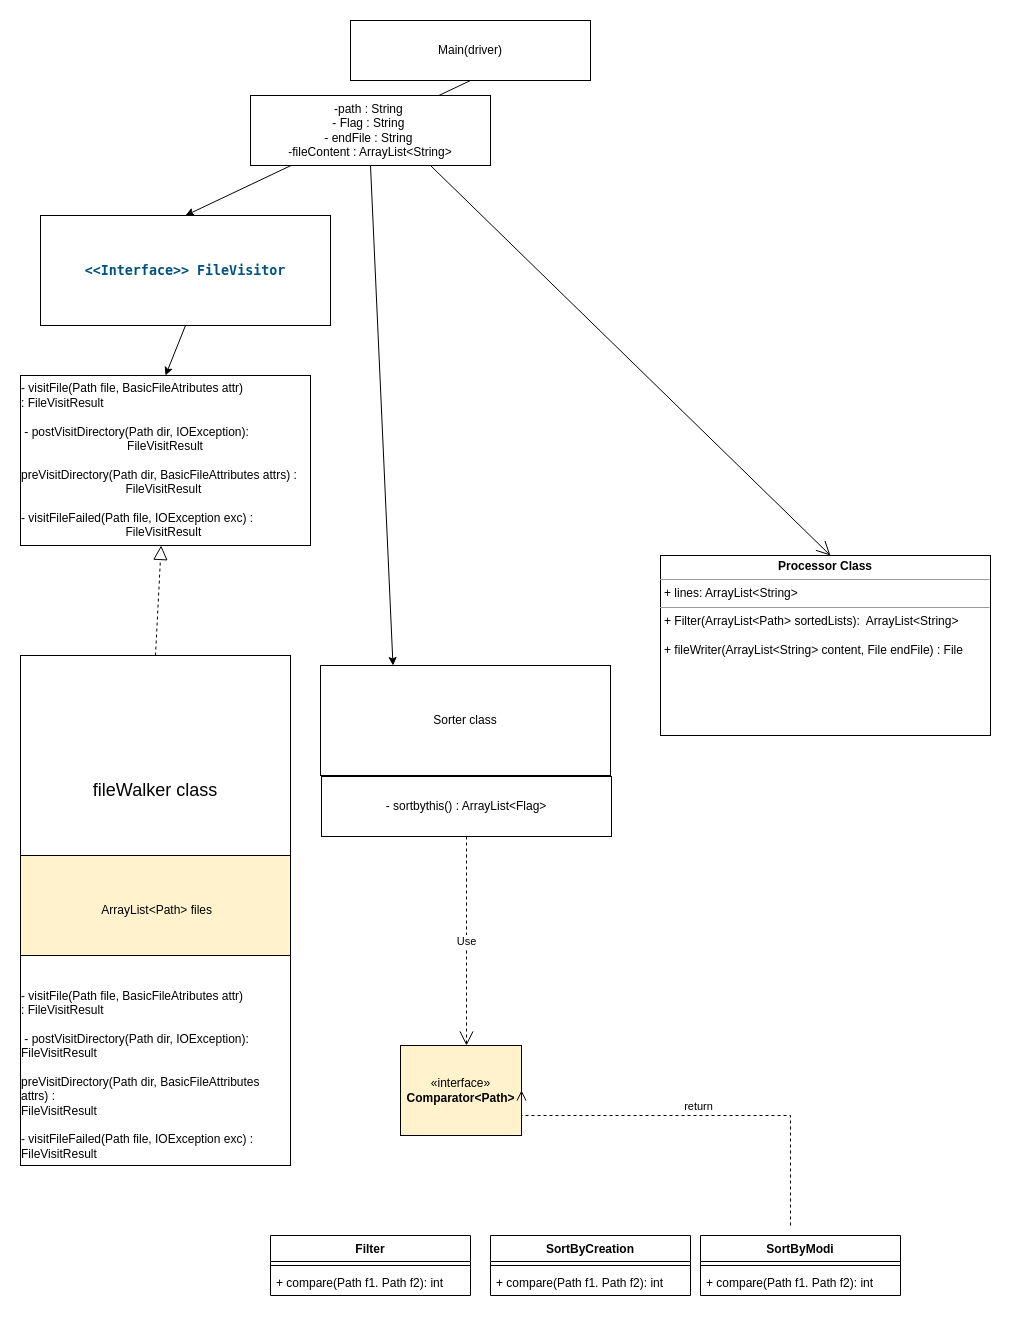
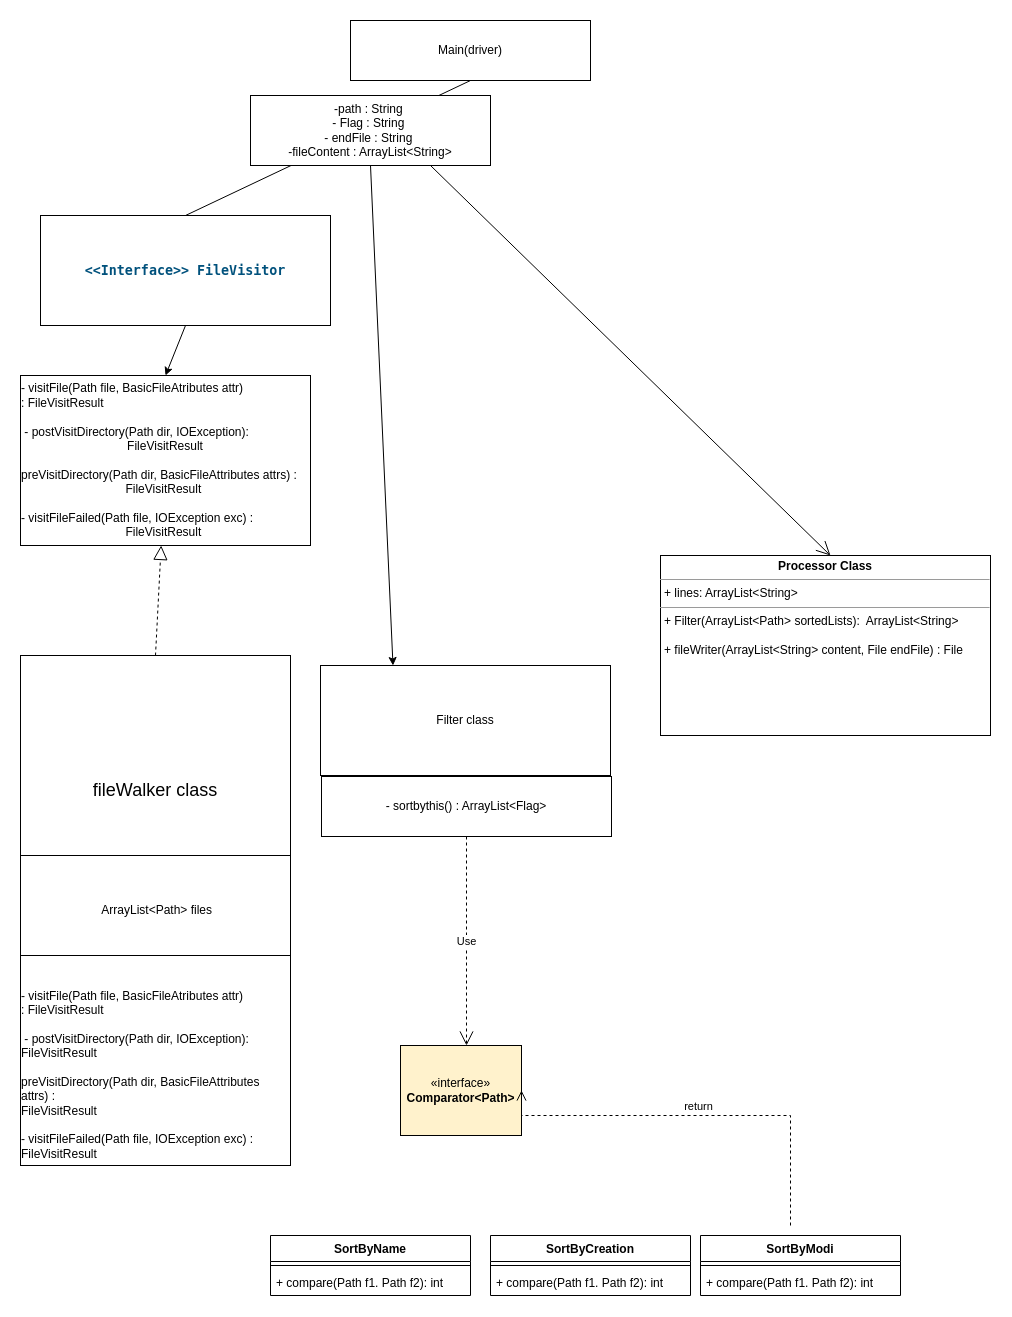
  <mxCell id="0" />
  <mxCell id="1" parent="0" />
  <mxCell id="2" value="&lt;font style=&quot;font-size: 18px;&quot;&gt;fileWalker class&lt;/font&gt;" style="whiteSpace=wrap;html=1;aspect=fixed;" vertex="1" parent="1"><mxGeometry x="20" y="655" width="270" height="270" as="geometry" /></mxCell>
  <mxCell id="3" value="&lt;span style=&quot;font-size: 10pt; font-family: &amp;quot;Fira Mono&amp;quot;, monospace; color: rgb(0, 81, 124); background-color: transparent; font-weight: 700; font-variant-numeric: normal; font-variant-east-asian: normal; font-variant-alternates: normal; vertical-align: baseline;&quot;&gt;&amp;lt;&amp;lt;Interface&amp;gt;&amp;gt; FileVisitor&lt;/span&gt;&lt;span id=&quot;docs-internal-guid-1f1fa93a-7fff-f0c0-f0a0-06245eabd08e&quot;&gt;&lt;/span&gt;" style="rounded=0;whiteSpace=wrap;html=1;" vertex="1" parent="1"><mxGeometry x="40" y="215" width="290" height="110" as="geometry" /></mxCell>
  <mxCell id="4" value="" style="endArrow=classic;html=1;rounded=0;exitX=0.5;exitY=1;exitDx=0;exitDy=0;entryX=0.5;entryY=0;entryDx=0;entryDy=0;" edge="1" parent="1" source="3" target="5"><mxGeometry width="50" height="50" relative="1" as="geometry"><mxPoint x="140" y="375" as="sourcePoint" /><mxPoint x="140" y="475" as="targetPoint" /></mxGeometry></mxCell>
  <mxCell id="5" value="&lt;div style=&quot;text-align: left;&quot;&gt;&lt;span style=&quot;background-color: initial;&quot;&gt;&lt;br&gt;&lt;/span&gt;&lt;/div&gt;&lt;div style=&quot;text-align: left;&quot;&gt;&lt;span style=&quot;background-color: initial;&quot;&gt;&lt;br&gt;&lt;/span&gt;&lt;/div&gt;&lt;div style=&quot;border-color: var(--border-color); text-align: left;&quot;&gt;- visitFile(Path file, BasicFileAtributes attr) :&amp;nbsp;&lt;span style=&quot;background-color: initial;&quot;&gt;FileVisitResult&lt;/span&gt;&lt;/div&gt;&lt;div style=&quot;border-color: var(--border-color); text-align: left;&quot;&gt;&lt;span style=&quot;background-color: initial;&quot;&gt;&lt;br&gt;&lt;/span&gt;&lt;/div&gt;&lt;div style=&quot;text-align: left;&quot;&gt;&lt;span style=&quot;background-color: initial;&quot;&gt;&amp;nbsp;- postVisitDirectory(Path dir, IOException):&amp;nbsp;&lt;/span&gt;&lt;/div&gt;FileVisitResult&lt;div style=&quot;text-align: left;&quot;&gt;&lt;span style=&quot;background-color: initial;&quot;&gt;&lt;br&gt;&lt;/span&gt;&lt;/div&gt;&lt;div style=&quot;text-align: left;&quot;&gt;&lt;span style=&quot;background-color: initial;&quot;&gt;preVisitDirectory(Path dir, BasicFileAttributes attrs) :&amp;nbsp;&lt;/span&gt;&lt;/div&gt;FileVisitResult&amp;nbsp;&lt;div style=&quot;text-align: left;&quot;&gt;&lt;span style=&quot;background-color: initial;&quot;&gt;&lt;br&gt;&lt;/span&gt;&lt;/div&gt;&lt;div style=&quot;text-align: left;&quot;&gt;&lt;span style=&quot;background-color: initial;&quot;&gt;- visitFileFailed(Path file, IOException exc) :&amp;nbsp;&lt;/span&gt;&lt;/div&gt;FileVisitResult&amp;nbsp;&lt;div style=&quot;text-align: left;&quot;&gt;&lt;span style=&quot;background-color: initial;&quot;&gt;&lt;br&gt;&lt;/span&gt;&lt;/div&gt;&lt;div style=&quot;text-align: left;&quot;&gt;&lt;span style=&quot;background-color: initial;&quot;&gt;&lt;br&gt;&lt;/span&gt;&lt;/div&gt;" style="rounded=0;whiteSpace=wrap;html=1;" vertex="1" parent="1"><mxGeometry x="20" y="375" width="290" height="170" as="geometry" /></mxCell>
  <mxCell id="6" value="Main(driver)" style="rounded=0;whiteSpace=wrap;html=1;" vertex="1" parent="1"><mxGeometry x="350" y="20" width="240" height="60" as="geometry" /></mxCell>
- <mxCell id="7" value="" style="endArrow=classic;html=1;rounded=0;exitX=0.5;exitY=1;exitDx=0;exitDy=0;entryX=0.5;entryY=0;entryDx=0;entryDy=0;" edge="1" parent="1" source="6" target="3"><mxGeometry width="50" height="50" relative="1" as="geometry"><mxPoint x="500" y="515" as="sourcePoint" /><mxPoint x="550" y="465" as="targetPoint" /></mxGeometry></mxCell>
- <mxCell id="8" value="&amp;nbsp;ArrayList&amp;lt;Path&amp;gt; files" style="rounded=0;whiteSpace=wrap;html=1;fillColor=#fff2cc;" vertex="1" parent="1"><mxGeometry x="20" y="855" width="270" height="110" as="geometry" /></mxCell>
+ <mxCell id="7" value="" style="endArrow=none;html=1;rounded=0;exitX=0.5;exitY=1;exitDx=0;exitDy=0;entryX=0.5;entryY=0;entryDx=0;entryDy=0;" edge="1" parent="1" source="6" target="3"><mxGeometry width="50" height="50" relative="1" as="geometry"><mxPoint x="500" y="515" as="sourcePoint" /><mxPoint x="550" y="465" as="targetPoint" /></mxGeometry></mxCell>
+ <mxCell id="8" value="&amp;nbsp;ArrayList&amp;lt;Path&amp;gt; files" style="rounded=0;whiteSpace=wrap;html=1;" vertex="1" parent="1"><mxGeometry x="20" y="855" width="270" height="110" as="geometry" /></mxCell>
  <mxCell id="9" value="-path : String&amp;nbsp;&lt;br&gt;- Flag : String&amp;nbsp;&lt;br&gt;- endFile : String&amp;nbsp;&lt;br&gt;-fileContent : ArrayList&amp;lt;String&amp;gt;" style="rounded=0;whiteSpace=wrap;html=1;" vertex="1" parent="1"><mxGeometry x="250" y="95" width="240" height="70" as="geometry" /></mxCell>
  <mxCell id="10" value="&lt;div style=&quot;text-align: left;&quot;&gt;&lt;div style=&quot;border-color: var(--border-color);&quot;&gt;&lt;br class=&quot;Apple-interchange-newline&quot;&gt;&lt;br style=&quot;border-color: var(--border-color);&quot;&gt;&lt;/div&gt;&lt;div style=&quot;border-color: var(--border-color);&quot;&gt;- visitFile(Path file, BasicFileAtributes attr) :&amp;nbsp;&lt;span style=&quot;border-color: var(--border-color); background-color: initial;&quot;&gt;FileVisitResult&lt;/span&gt;&lt;/div&gt;&lt;div style=&quot;border-color: var(--border-color);&quot;&gt;&lt;span style=&quot;border-color: var(--border-color); background-color: initial;&quot;&gt;&lt;br style=&quot;border-color: var(--border-color);&quot;&gt;&lt;/span&gt;&lt;/div&gt;&lt;div style=&quot;border-color: var(--border-color);&quot;&gt;&lt;span style=&quot;border-color: var(--border-color); background-color: initial;&quot;&gt;&amp;nbsp;- postVisitDirectory(Path dir, IOException):&amp;nbsp;&lt;/span&gt;&lt;/div&gt;&lt;span style=&quot;text-align: center;&quot;&gt;FileVisitResult&lt;/span&gt;&lt;div style=&quot;border-color: var(--border-color);&quot;&gt;&lt;span style=&quot;border-color: var(--border-color); background-color: initial;&quot;&gt;&lt;br style=&quot;border-color: var(--border-color);&quot;&gt;&lt;/span&gt;&lt;/div&gt;&lt;div style=&quot;border-color: var(--border-color);&quot;&gt;&lt;span style=&quot;border-color: var(--border-color); background-color: initial;&quot;&gt;preVisitDirectory(Path dir, BasicFileAttributes attrs) :&amp;nbsp;&lt;/span&gt;&lt;/div&gt;&lt;span style=&quot;text-align: center;&quot;&gt;FileVisitResult&amp;nbsp;&lt;/span&gt;&lt;div style=&quot;border-color: var(--border-color);&quot;&gt;&lt;span style=&quot;border-color: var(--border-color); background-color: initial;&quot;&gt;&lt;br style=&quot;border-color: var(--border-color);&quot;&gt;&lt;/span&gt;&lt;/div&gt;&lt;div style=&quot;border-color: var(--border-color);&quot;&gt;&lt;span style=&quot;border-color: var(--border-color); background-color: initial;&quot;&gt;- visitFileFailed(Path file, IOException exc) :&amp;nbsp;&lt;/span&gt;&lt;/div&gt;&lt;span style=&quot;text-align: center;&quot;&gt;FileVisitResult&amp;nbsp;&lt;/span&gt;&lt;br&gt;&lt;/div&gt;" style="rounded=0;whiteSpace=wrap;html=1;" vertex="1" parent="1"><mxGeometry x="20" y="955" width="270" height="210" as="geometry" /></mxCell>
- <mxCell id="11" value="Sorter class" style="rounded=0;whiteSpace=wrap;html=1;" vertex="1" parent="1"><mxGeometry x="320" y="665" width="290" height="110" as="geometry" /></mxCell>
+ <mxCell id="11" value="Filter class" style="rounded=0;whiteSpace=wrap;html=1;" vertex="1" parent="1"><mxGeometry x="320" y="665" width="290" height="110" as="geometry" /></mxCell>
  <mxCell id="12" value="- sortbythis() : ArrayList&amp;lt;Flag&amp;gt;" style="rounded=0;whiteSpace=wrap;html=1;" vertex="1" parent="1"><mxGeometry x="321" y="776" width="290" height="60" as="geometry" /></mxCell>
  <mxCell id="13" value="" style="endArrow=classic;html=1;rounded=0;entryX=0.25;entryY=0;entryDx=0;entryDy=0;exitX=0.5;exitY=1;exitDx=0;exitDy=0;" edge="1" parent="1" source="9" target="11"><mxGeometry width="50" height="50" relative="1" as="geometry"><mxPoint x="370" y="205" as="sourcePoint" /><mxPoint x="390" y="645" as="targetPoint" /></mxGeometry></mxCell>
  <mxCell id="14" value="" style="endArrow=block;dashed=1;endFill=0;endSize=12;html=1;rounded=0;exitX=0.5;exitY=0;exitDx=0;exitDy=0;" edge="1" parent="1" source="2" target="5"><mxGeometry width="160" relative="1" as="geometry"><mxPoint x="210" y="655" as="sourcePoint" /><mxPoint x="220" y="655" as="targetPoint" /></mxGeometry></mxCell>
  <mxCell id="15" value="" style="endArrow=open;endFill=1;endSize=12;html=1;rounded=0;entryX=0.5;entryY=0;entryDx=0;entryDy=0;exitX=0.75;exitY=1;exitDx=0;exitDy=0;" edge="1" parent="1" source="9"><mxGeometry width="160" relative="1" as="geometry"><mxPoint x="490" as="sourcePoint" y="225" /><mxPoint x="830" y="555" as="targetPoint" /></mxGeometry></mxCell>
  <mxCell id="16" value="Use" style="endArrow=open;endSize=12;dashed=1;html=1;rounded=0;exitX=0.5;exitY=1;exitDx=0;exitDy=0;" edge="1" parent="1" source="12"><mxGeometry width="160" relative="1" as="geometry"><mxPoint x="450" y="815" as="sourcePoint" /><mxPoint x="466" y="1045" as="targetPoint" /></mxGeometry></mxCell>
  <mxCell id="17" value="«interface»&lt;br&gt;&lt;b&gt;Comparator&amp;lt;Path&amp;gt;&lt;/b&gt;" style="html=1;whiteSpace=wrap;fillColor=#fff2cc;" vertex="1" parent="1"><mxGeometry x="400" y="1045" width="121" height="90" as="geometry" /></mxCell>
- <mxCell id="18" value="Filter" style="swimlane;fontStyle=1;align=center;verticalAlign=top;childLayout=stackLayout;horizontal=1;startSize=26;horizontalStack=0;resizeParent=1;resizeParentMax=0;resizeLast=0;collapsible=1;marginBottom=0;whiteSpace=wrap;html=1;" vertex="1" parent="1"><mxGeometry x="270" y="1235" width="200" height="60" as="geometry" /></mxCell>
+ <mxCell id="18" value="SortByName" style="swimlane;fontStyle=1;align=center;verticalAlign=top;childLayout=stackLayout;horizontal=1;startSize=26;horizontalStack=0;resizeParent=1;resizeParentMax=0;resizeLast=0;collapsible=1;marginBottom=0;whiteSpace=wrap;html=1;" vertex="1" parent="1"><mxGeometry x="270" y="1235" width="200" height="60" as="geometry" /></mxCell>
  <mxCell id="19" value="" style="line;strokeWidth=1;fillColor=none;align=left;verticalAlign=middle;spacingTop=-1;spacingLeft=3;spacingRight=3;rotatable=0;labelPosition=right;points=[];portConstraint=eastwest;strokeColor=inherit;" vertex="1" parent="18"><mxGeometry y="26" width="200" height="8" as="geometry" /></mxCell>
  <mxCell id="20" value="+ compare(Path f1. Path f2): int" style="text;strokeColor=none;fillColor=none;align=left;verticalAlign=top;spacingLeft=4;spacingRight=4;overflow=hidden;rotatable=0;points=[[0,0.5],[1,0.5]];portConstraint=eastwest;whiteSpace=wrap;html=1;" vertex="1" parent="18"><mxGeometry y="34" width="200" height="26" as="geometry" /></mxCell>
  <mxCell id="21" value="SortByCreation" style="swimlane;fontStyle=1;align=center;verticalAlign=top;childLayout=stackLayout;horizontal=1;startSize=26;horizontalStack=0;resizeParent=1;resizeParentMax=0;resizeLast=0;collapsible=1;marginBottom=0;whiteSpace=wrap;html=1;" vertex="1" parent="1"><mxGeometry x="490" y="1235" width="200" height="60" as="geometry" /></mxCell>
  <mxCell id="22" value="" style="line;strokeWidth=1;fillColor=none;align=left;verticalAlign=middle;spacingTop=-1;spacingLeft=3;spacingRight=3;rotatable=0;labelPosition=right;points=[];portConstraint=eastwest;strokeColor=inherit;" vertex="1" parent="21"><mxGeometry y="26" width="200" height="8" as="geometry" /></mxCell>
  <mxCell id="23" value="+ compare(Path f1. Path f2): int" style="text;strokeColor=none;fillColor=none;align=left;verticalAlign=top;spacingLeft=4;spacingRight=4;overflow=hidden;rotatable=0;points=[[0,0.5],[1,0.5]];portConstraint=eastwest;whiteSpace=wrap;html=1;" vertex="1" parent="21"><mxGeometry y="34" width="200" height="26" as="geometry" /></mxCell>
  <mxCell id="24" value="SortByModi" style="swimlane;fontStyle=1;align=center;verticalAlign=top;childLayout=stackLayout;horizontal=1;startSize=26;horizontalStack=0;resizeParent=1;resizeParentMax=0;resizeLast=0;collapsible=1;marginBottom=0;whiteSpace=wrap;html=1;" vertex="1" parent="1"><mxGeometry x="700" y="1235" width="200" height="60" as="geometry" /></mxCell>
  <mxCell id="25" value="" style="line;strokeWidth=1;fillColor=none;align=left;verticalAlign=middle;spacingTop=-1;spacingLeft=3;spacingRight=3;rotatable=0;labelPosition=right;points=[];portConstraint=eastwest;strokeColor=inherit;" vertex="1" parent="24"><mxGeometry y="26" width="200" height="8" as="geometry" /></mxCell>
  <mxCell id="26" value="+ compare(Path f1. Path f2): int" style="text;strokeColor=none;fillColor=none;align=left;verticalAlign=top;spacingLeft=4;spacingRight=4;overflow=hidden;rotatable=0;points=[[0,0.5],[1,0.5]];portConstraint=eastwest;whiteSpace=wrap;html=1;" vertex="1" parent="24"><mxGeometry y="34" width="200" height="26" as="geometry" /></mxCell>
  <mxCell id="27" value="return" style="html=1;verticalAlign=bottom;endArrow=open;dashed=1;endSize=8;edgeStyle=elbowEdgeStyle;elbow=vertical;curved=0;rounded=0;entryX=1;entryY=0.5;entryDx=0;entryDy=0;" edge="1" parent="1" target="17"><mxGeometry relative="1" as="geometry"><mxPoint x="790" y="1225" as="sourcePoint" /><mxPoint x="420" y="1110" as="targetPoint" /><Array as="points"><mxPoint x="380" y="1115" /></Array></mxGeometry></mxCell>
  <mxCell id="28" value="&lt;p style=&quot;margin:0px;margin-top:4px;text-align:center;&quot;&gt;&lt;b&gt;Processor Class&lt;/b&gt;&lt;/p&gt;&lt;hr size=&quot;1&quot;&gt;&lt;p style=&quot;margin:0px;margin-left:4px;&quot;&gt;+ lines: ArrayList&amp;lt;String&amp;gt;&amp;nbsp;&lt;/p&gt;&lt;hr size=&quot;1&quot;&gt;&lt;p style=&quot;margin:0px;margin-left:4px;&quot;&gt;+ Filter(ArrayList&amp;lt;Path&amp;gt; sortedLists):&amp;nbsp; ArrayList&amp;lt;String&amp;gt;&lt;/p&gt;&lt;p style=&quot;margin:0px;margin-left:4px;&quot;&gt;&lt;br&gt;&lt;/p&gt;&lt;p style=&quot;margin:0px;margin-left:4px;&quot;&gt;+ fileWriter(ArrayList&amp;lt;String&amp;gt; content, File endFile) : File&lt;/p&gt;" style="verticalAlign=top;align=left;overflow=fill;fontSize=12;fontFamily=Helvetica;html=1;whiteSpace=wrap;" vertex="1" parent="1"><mxGeometry x="660" y="555" width="330" height="180" as="geometry" /></mxCell>
